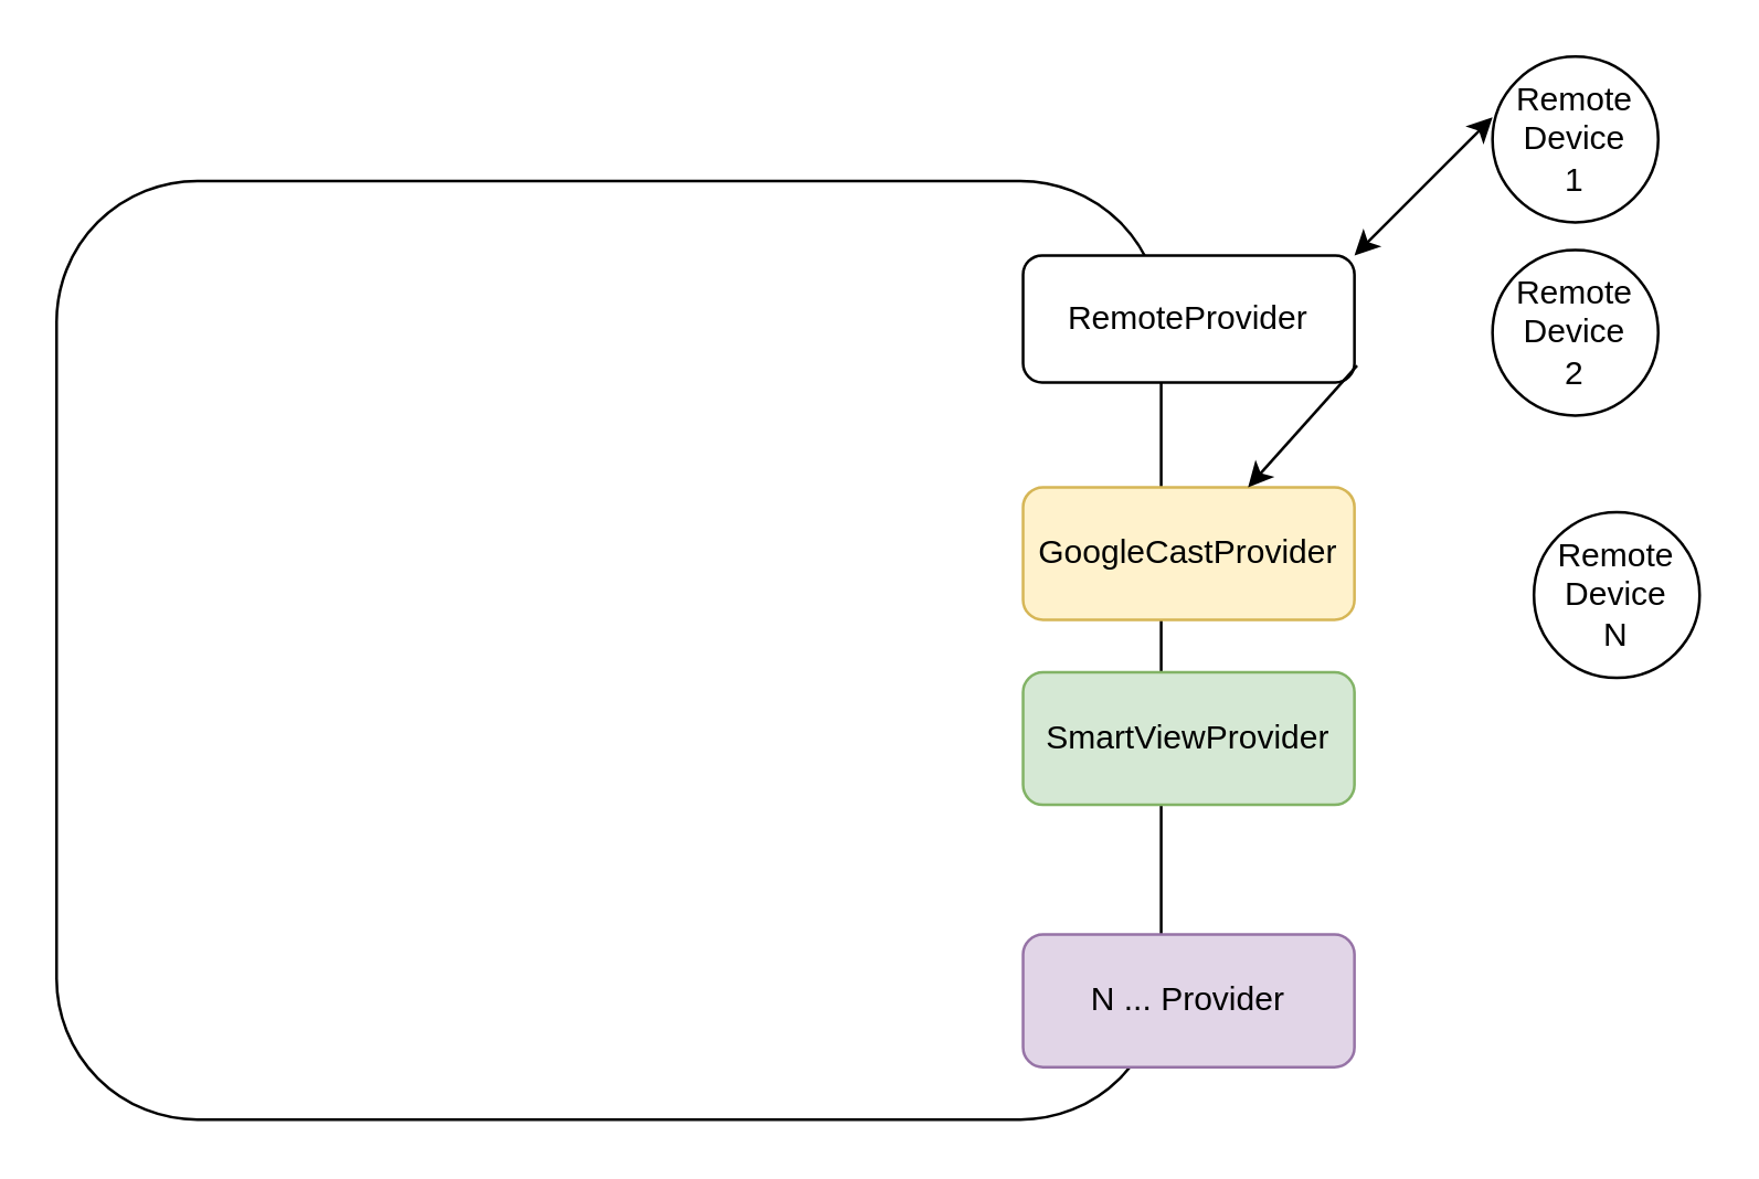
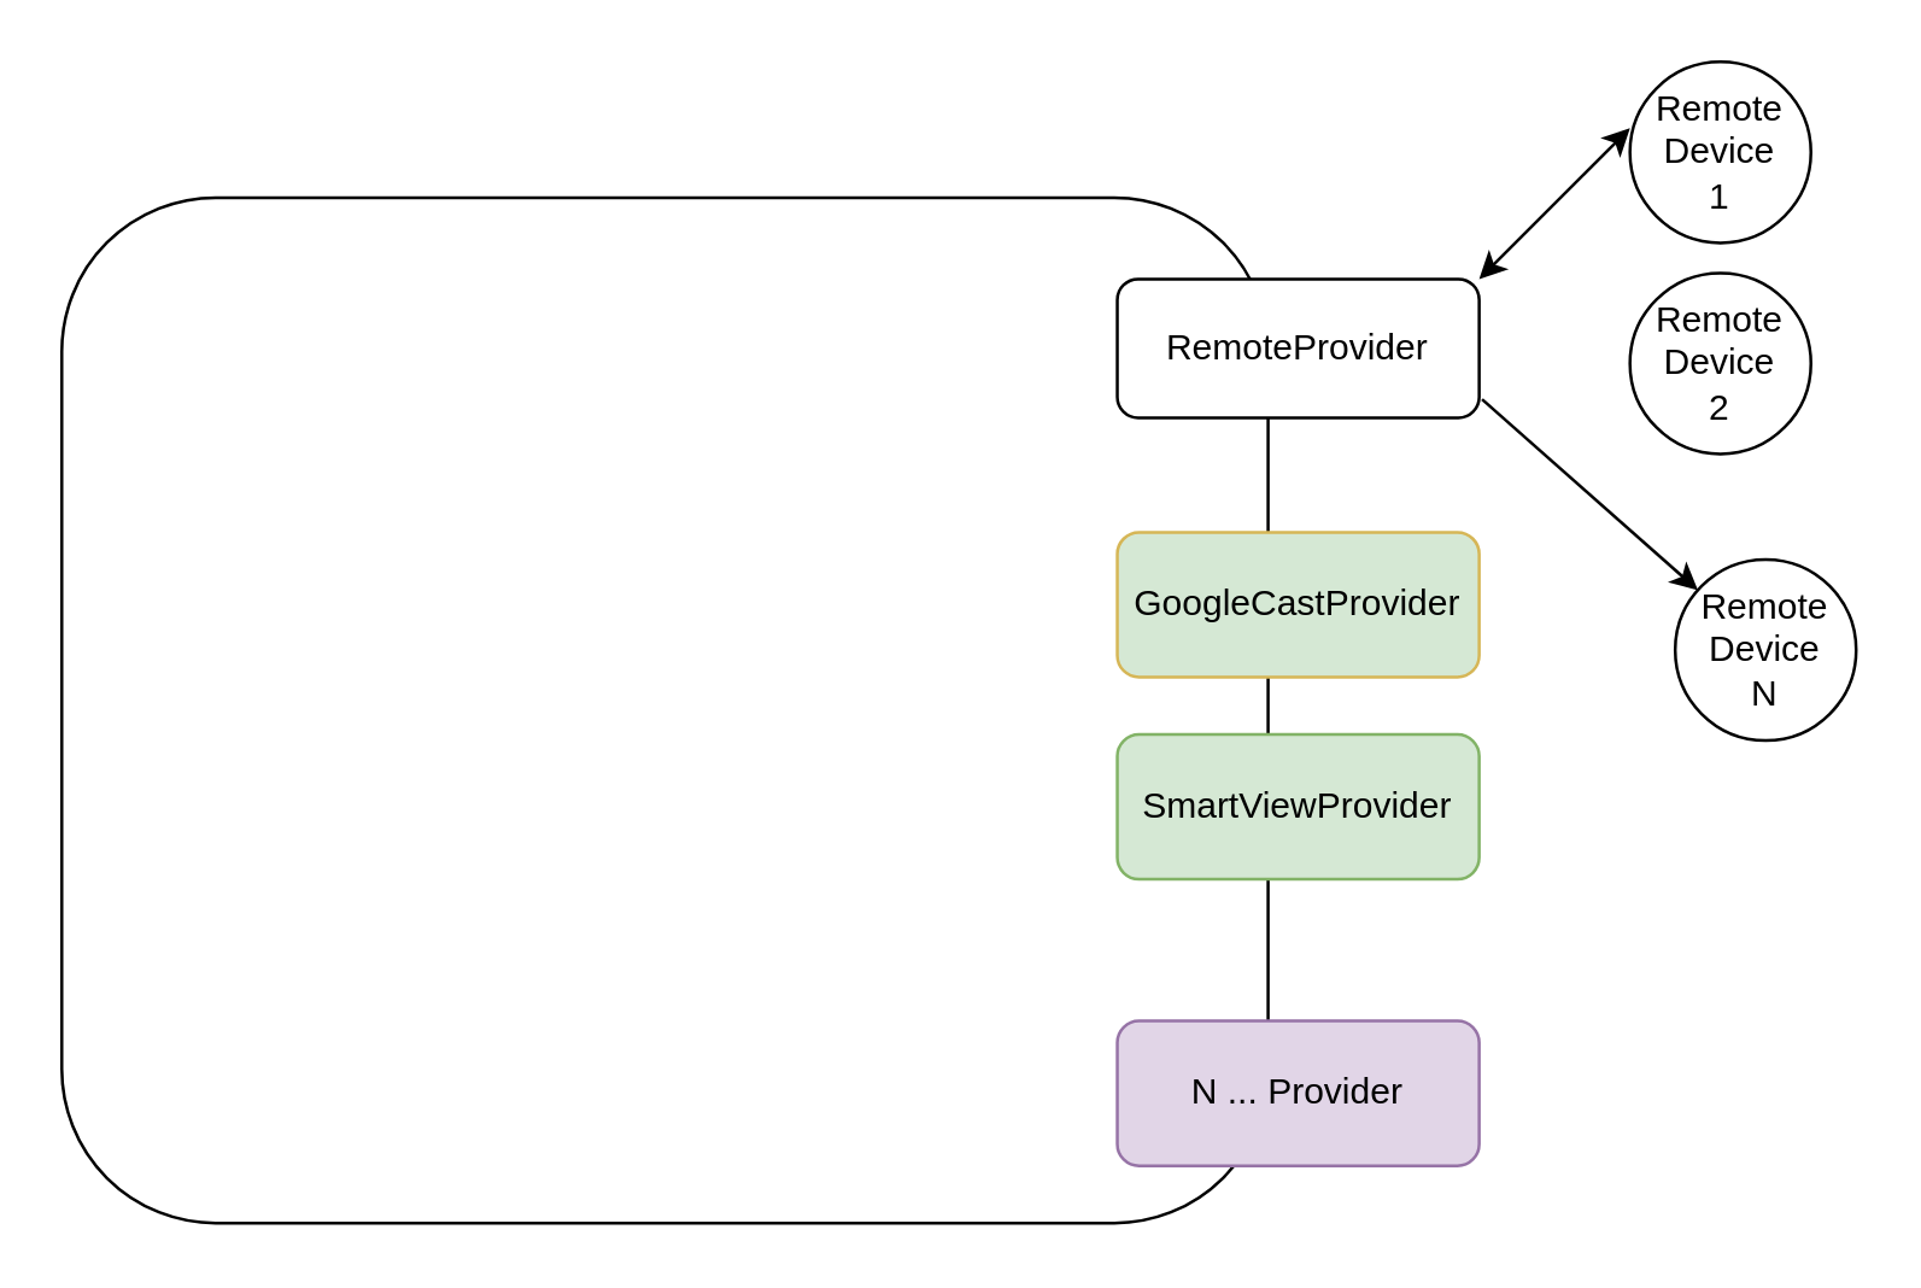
  <mxCell id="0" />
  <mxCell id="1" parent="0" />
  <mxCell id="2" value="" style="rounded=1;whiteSpace=wrap;html=1;" vertex="1" parent="1"><mxGeometry x="20" y="65" width="400" height="340" as="geometry" /></mxCell>
  <mxCell id="3" value="RemoteProvider" style="rounded=1;whiteSpace=wrap;html=1;" vertex="1" parent="1"><mxGeometry x="370" y="92" width="120" height="46" as="geometry" /></mxCell>
- <mxCell id="4" value="GoogleCastProvider" style="rounded=1;whiteSpace=wrap;html=1;fillColor=#fff2cc;strokeColor=#d6b656;" vertex="1" parent="1"><mxGeometry x="370" y="176" width="120" height="48" as="geometry" /></mxCell>
+ <mxCell id="4" value="GoogleCastProvider" style="rounded=1;whiteSpace=wrap;html=1;fillColor=#d5e8d4;strokeColor=#d6b656;" vertex="1" parent="1"><mxGeometry x="370" y="176" width="120" height="48" as="geometry" /></mxCell>
  <mxCell id="5" value="Remote&lt;br&gt;Device&lt;br&gt;1" style="ellipse;whiteSpace=wrap;html=1;" vertex="1" parent="1"><mxGeometry x="540" y="20" width="60" height="60" as="geometry" /></mxCell>
  <mxCell id="6" value="&lt;span style=&quot;white-space: normal&quot;&gt;Remote&lt;/span&gt;&lt;br style=&quot;white-space: normal&quot;&gt;&lt;span style=&quot;white-space: normal&quot;&gt;Device&lt;/span&gt;&lt;br style=&quot;white-space: normal&quot;&gt;2" style="ellipse;whiteSpace=wrap;html=1;" vertex="1" parent="1"><mxGeometry x="540" y="90" width="60" height="60" as="geometry" /></mxCell>
  <mxCell id="7" value="&lt;span style=&quot;white-space: normal&quot;&gt;Remote&lt;/span&gt;&lt;br style=&quot;white-space: normal&quot;&gt;&lt;span style=&quot;white-space: normal&quot;&gt;Device&lt;/span&gt;&lt;br style=&quot;white-space: normal&quot;&gt;N" style="ellipse;whiteSpace=wrap;html=1;" vertex="1" parent="1"><mxGeometry x="555" y="185" width="60" height="60" as="geometry" /></mxCell>
  <mxCell id="8" value="" style="endArrow=classic;startArrow=classic;html=1;" edge="1" parent="1"><mxGeometry width="50" height="50" relative="1" as="geometry"><mxPoint x="490" y="92" as="sourcePoint" /><mxPoint x="540" y="42" as="targetPoint" /></mxGeometry></mxCell>
- <mxCell id="9" value="" style="endArrow=classic;html=1;exitX=1.008;exitY=0.867;exitDx=0;exitDy=0;exitPerimeter=0;" edge="1" parent="1" source="3" target="4"><mxGeometry width="50" height="50" relative="1" as="geometry"><mxPoint x="490" y="190" as="sourcePoint" /><mxPoint x="540" y="142" as="targetPoint" /></mxGeometry></mxCell>
+ <mxCell id="9" value="" style="endArrow=classic;html=1;exitX=1.008;exitY=0.867;exitDx=0;exitDy=0;exitPerimeter=0;" edge="1" parent="1" source="3" target="7"><mxGeometry width="50" height="50" relative="1" as="geometry"><mxPoint x="490" y="190" as="sourcePoint" /><mxPoint x="540" y="142" as="targetPoint" /></mxGeometry></mxCell>
  <mxCell id="10" value="SmartViewProvider" style="rounded=1;whiteSpace=wrap;html=1;fillColor=#d5e8d4;strokeColor=#82b366;" vertex="1" parent="1"><mxGeometry x="370" y="243" width="120" height="48" as="geometry" /></mxCell>
  <mxCell id="11" value="N ... Provider" style="rounded=1;whiteSpace=wrap;html=1;fillColor=#e1d5e7;strokeColor=#9673a6;" vertex="1" parent="1"><mxGeometry x="370" y="338" width="120" height="48" as="geometry" /></mxCell>
